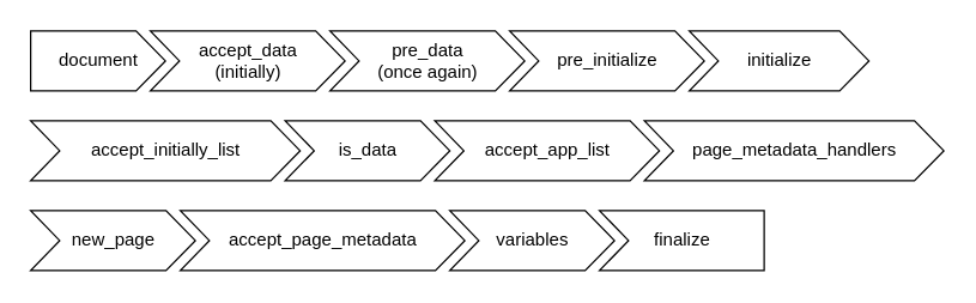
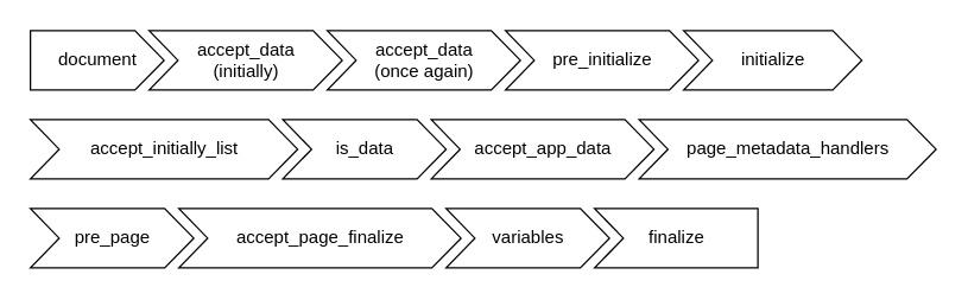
  <mxCell id="0" />
  <mxCell id="1" parent="0" />
  <mxCell id="2" value="&lt;span style=&quot;&quot;&gt;document&lt;/span&gt;" style="html=1;shadow=0;dashed=0;align=center;verticalAlign=middle;shape=mxgraph.arrows2.arrow;dy=0;dx=19.6;notch=0;" vertex="1" parent="1"><mxGeometry x="20" y="20" width="90" height="40" as="geometry" /></mxCell>
  <mxCell id="3" value="&lt;span style=&quot;&quot;&gt;accept_data&lt;/span&gt;&lt;br style=&quot;border-color: var(--border-color);&quot;&gt;&lt;span style=&quot;&quot;&gt;(initially)&lt;/span&gt;" style="html=1;shadow=0;dashed=0;align=center;verticalAlign=middle;shape=mxgraph.arrows2.arrow;dy=0;dx=19.6;notch=19.38;" vertex="1" parent="1"><mxGeometry x="100" y="20" width="130" height="40" as="geometry" /></mxCell>
- <mxCell id="4" value="&lt;span style=&quot;&quot;&gt;pre_data&lt;/span&gt;&lt;br style=&quot;border-color: var(--border-color);&quot;&gt;&lt;span style=&quot;&quot;&gt;(once again)&lt;/span&gt;" style="html=1;shadow=0;dashed=0;align=center;verticalAlign=middle;shape=mxgraph.arrows2.arrow;dy=0;dx=19.6;notch=19.38;" vertex="1" parent="1"><mxGeometry x="220" y="20" width="130" height="40" as="geometry" /></mxCell>
+ <mxCell id="4" value="&lt;span style=&quot;&quot;&gt;accept_data&lt;/span&gt;&lt;br style=&quot;border-color: var(--border-color);&quot;&gt;&lt;span style=&quot;&quot;&gt;(once again)&lt;/span&gt;" style="html=1;shadow=0;dashed=0;align=center;verticalAlign=middle;shape=mxgraph.arrows2.arrow;dy=0;dx=19.6;notch=19.38;" vertex="1" parent="1"><mxGeometry x="220" y="20" width="130" height="40" as="geometry" /></mxCell>
  <mxCell id="5" value="&lt;span style=&quot;&quot;&gt;pre_initialize&lt;/span&gt;" style="html=1;shadow=0;dashed=0;align=center;verticalAlign=middle;shape=mxgraph.arrows2.arrow;dy=0;dx=19.6;notch=19.38;" vertex="1" parent="1"><mxGeometry x="340" y="20" width="130" height="40" as="geometry" /></mxCell>
  <mxCell id="6" value="&lt;span style=&quot;&quot;&gt;initialize&lt;/span&gt;" style="html=1;shadow=0;dashed=0;align=center;verticalAlign=middle;shape=mxgraph.arrows2.arrow;dy=0;dx=19.6;notch=19.38;" vertex="1" parent="1"><mxGeometry x="460" y="20" width="120" height="40" as="geometry" /></mxCell>
  <mxCell id="7" value="&lt;span style=&quot;&quot;&gt;accept_initially_list&lt;/span&gt;" style="html=1;shadow=0;dashed=0;align=center;verticalAlign=middle;shape=mxgraph.arrows2.arrow;dy=0;dx=19.6;notch=19.38;" vertex="1" parent="1"><mxGeometry x="20" y="80" width="180" height="40" as="geometry" /></mxCell>
  <mxCell id="8" value="&lt;span style=&quot;&quot;&gt;is_data&lt;/span&gt;" style="html=1;shadow=0;dashed=0;align=center;verticalAlign=middle;shape=mxgraph.arrows2.arrow;dy=0;dx=19.6;notch=19.38;" vertex="1" parent="1"><mxGeometry x="190" y="80" width="110" height="40" as="geometry" /></mxCell>
  <mxCell id="9" value="&lt;span style=&quot;&quot;&gt;page_metadata_handlers&lt;/span&gt;" style="html=1;shadow=0;dashed=0;align=center;verticalAlign=middle;shape=mxgraph.arrows2.arrow;dy=0;dx=19.6;notch=19.38;" vertex="1" parent="1"><mxGeometry x="430" y="80" width="200" height="40" as="geometry" /></mxCell>
- <mxCell id="10" value="&lt;span style=&quot;&quot;&gt;new_page&lt;/span&gt;" style="html=1;shadow=0;dashed=0;align=center;verticalAlign=middle;shape=mxgraph.arrows2.arrow;dy=0;dx=19.6;notch=19.38;" vertex="1" parent="1"><mxGeometry x="20" y="140" width="110" height="40" as="geometry" /></mxCell>
+ <mxCell id="10" value="&lt;span style=&quot;&quot;&gt;pre_page&lt;/span&gt;" style="html=1;shadow=0;dashed=0;align=center;verticalAlign=middle;shape=mxgraph.arrows2.arrow;dy=0;dx=19.6;notch=19.38;" vertex="1" parent="1"><mxGeometry x="20" y="140" width="110" height="40" as="geometry" /></mxCell>
  <mxCell id="11" value="&lt;span style=&quot;&quot;&gt;variables&lt;/span&gt;" style="html=1;shadow=0;dashed=0;align=center;verticalAlign=middle;shape=mxgraph.arrows2.arrow;dy=0;dx=19.6;notch=19.38;" vertex="1" parent="1"><mxGeometry x="300" y="140" width="110" height="40" as="geometry" /></mxCell>
  <mxCell id="12" value="&lt;span style=&quot;&quot;&gt;finalize&lt;/span&gt;" style="html=1;shadow=0;dashed=0;align=center;verticalAlign=middle;shape=mxgraph.arrows2.arrow;dy=0;dx=0;notch=19.38;" vertex="1" parent="1"><mxGeometry x="400" y="140" width="110" height="40" as="geometry" /></mxCell>
- <mxCell id="13" value="accept_page_metadata" style="html=1;shadow=0;dashed=0;align=center;verticalAlign=middle;shape=mxgraph.arrows2.arrow;dy=0;dx=19.6;notch=19.38;" vertex="1" parent="1"><mxGeometry x="120" y="140" width="190" height="40" as="geometry" /></mxCell>
- <mxCell id="14" value="accept_app_list" style="html=1;shadow=0;dashed=0;align=center;verticalAlign=middle;shape=mxgraph.arrows2.arrow;dy=0;dx=19.6;notch=19.38;" vertex="1" parent="1"><mxGeometry x="290" y="80" width="150" height="40" as="geometry" /></mxCell>
+ <mxCell id="13" value="accept_page_finalize" style="html=1;shadow=0;dashed=0;align=center;verticalAlign=middle;shape=mxgraph.arrows2.arrow;dy=0;dx=19.6;notch=19.38;" vertex="1" parent="1"><mxGeometry x="120" y="140" width="190" height="40" as="geometry" /></mxCell>
+ <mxCell id="14" value="accept_app_data" style="html=1;shadow=0;dashed=0;align=center;verticalAlign=middle;shape=mxgraph.arrows2.arrow;dy=0;dx=19.6;notch=19.38;" vertex="1" parent="1"><mxGeometry x="290" y="80" width="150" height="40" as="geometry" /></mxCell>
